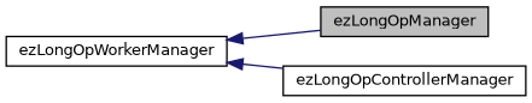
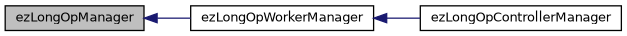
  digraph {
    rankdir=LR
    node [color=black fillcolor=white fontname=Helvetica fontsize=10 shape=record style=filled]
    edge [color=midnightblue dir=back fontname=Helvetica fontsize=10 labelfontname=Helvetica labelfontsize=10 style=solid]
    n1 [fillcolor=grey75 fontcolor=black height=0.2 label=ezLongOpManager width=0.4]
    n2 [height=0.2 label=ezLongOpWorkerManager width=0.4]
    n3 [height=0.2 label=ezLongOpControllerManager width=0.4]
-   n2 -> n1
+   n1 -> n2
    n2 -> n3
  }
